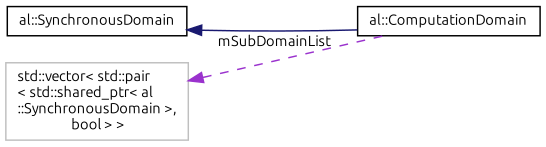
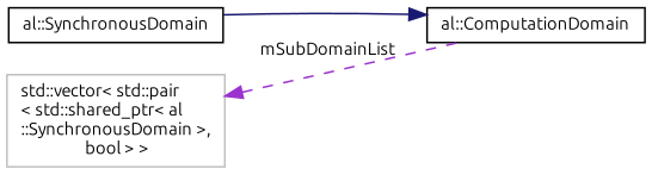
  digraph {
    fontname=Ubuntu
    rankdir=LR
    node [color=black fontname=Ubuntu fontsize=10 shape=record]
    edge [dir=back fontname=Ubuntu fontsize=10 labelfontname="FreeSans.ttf" labelfontsize=10]
    n1 [height=0.2 label="al::SynchronousDomain" width=0.4]
    n2 [height=0.2 label="al::ComputationDomain" width=0.4]
    n3 [color=grey75 height=0.2 label="std::vector\< std::pair\l\< std::shared_ptr\< al\l::SynchronousDomain \>,\l bool \> \>" width=0.4]
-   n1 -> n2 [color=midnightblue style=solid]
+   n2 -> n1 [color=midnightblue style=solid]
    n3 -> n2 [color=darkorchid3 label=" mSubDomainList" style=dashed]
  }
